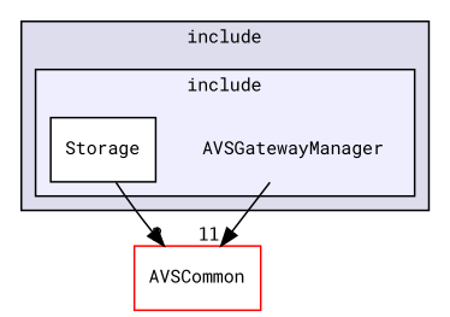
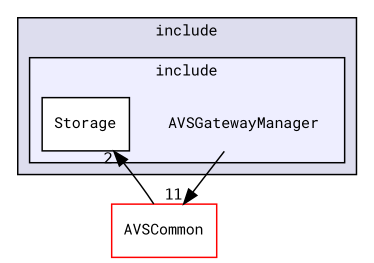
  digraph {
    compound=true
    fontname="Roboto Mono"
    node [fontname="Roboto Mono" fontsize=10 shape=box fillcolor=white style=filled]
    edge [fontname="Roboto Mono" labeldistance=1.5 labelfontname=Helvetica labelfontsize=10]
    n1 [label=AVSGatewayManager shape=plaintext fillcolor="" style=""]
    n2 [color=black label=Storage]
    n3 [color=red label=AVSCommon]
    subgraph cluster_1 {
      bgcolor="#ddddee"
      fontsize=10
      label=include
      pencolor=black
      subgraph cluster_2 {
        bgcolor="#eeeeff"
        fontsize=10
        label=include
        pencolor=black
        n1
        n2
      }
    }
    n1 -> n3 [headlabel=11]
-   n2 -> n3 [headlabel=2]
+   n3 -> n2 [headlabel=2]
  }
